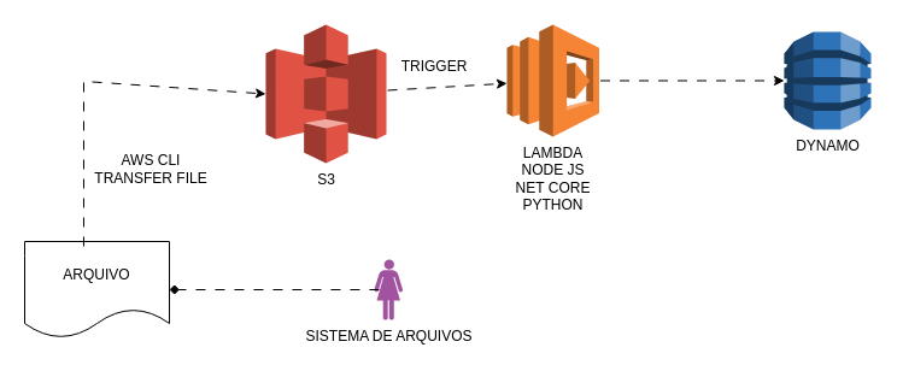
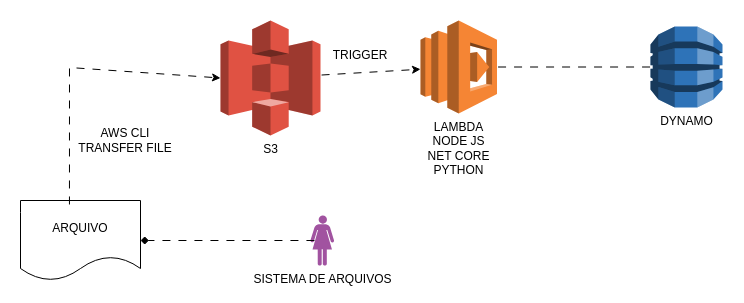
  <mxCell id="0" />
  <mxCell id="1" parent="0" />
  <mxCell id="2" value="ARQUIVO" style="shape=document;whiteSpace=wrap;html=1;boundedLbl=1;" vertex="1" parent="1"><mxGeometry x="20" y="200" width="120" height="80" as="geometry" /></mxCell>
  <mxCell id="3" value="S3" style="outlineConnect=0;dashed=0;verticalLabelPosition=bottom;verticalAlign=top;align=center;html=1;shape=mxgraph.aws3.s3;fillColor=#E05243;gradientColor=none;" vertex="1" parent="1"><mxGeometry x="220" y="20" width="100" height="115" as="geometry" /></mxCell>
  <mxCell id="4" value="LAMBDA&lt;div&gt;NODE JS&lt;/div&gt;&lt;div&gt;NET CORE&lt;/div&gt;&lt;div&gt;PYTHON&lt;/div&gt;" style="outlineConnect=0;dashed=0;verticalLabelPosition=bottom;verticalAlign=top;align=center;html=1;shape=mxgraph.aws3.lambda;fillColor=#F58534;gradientColor=none;" vertex="1" parent="1"><mxGeometry x="420" y="20" width="76.5" height="93" as="geometry" /></mxCell>
  <mxCell id="5" value="SISTEMA DE ARQUIVOS&lt;div&gt;&lt;br&gt;&lt;/div&gt;" style="verticalLabelPosition=bottom;sketch=0;html=1;fillColor=#A153A0;verticalAlign=top;align=center;pointerEvents=1;shape=mxgraph.cisco_safe.design.actor_1;" vertex="1" parent="1"><mxGeometry x="310" y="215" width="23.5" height="50" as="geometry" /></mxCell>
  <mxCell id="6" value="DYNAMO" style="outlineConnect=0;dashed=0;verticalLabelPosition=bottom;verticalAlign=top;align=center;html=1;shape=mxgraph.aws3.dynamo_db;fillColor=#2E73B8;gradientColor=none;" vertex="1" parent="1"><mxGeometry x="650" y="26" width="72" height="81" as="geometry" /></mxCell>
  <mxCell id="7" value="" style="endArrow=diamond;html=1;rounded=0;exitX=0.213;exitY=0.5;exitDx=0;exitDy=0;exitPerimeter=0;flowAnimation=1;" edge="1" parent="1" source="5" target="2"><mxGeometry width="50" height="50" relative="1" as="geometry"><mxPoint x="370" y="190" as="sourcePoint" /><mxPoint x="420" y="140" as="targetPoint" /></mxGeometry></mxCell>
  <mxCell id="8" value="" style="endArrow=classic;html=1;rounded=0;entryX=0;entryY=0.5;entryDx=0;entryDy=0;entryPerimeter=0;exitX=0.408;exitY=0.063;exitDx=0;exitDy=0;exitPerimeter=0;flowAnimation=1;" edge="1" parent="1" source="2" target="3"><mxGeometry width="50" height="50" relative="1" as="geometry"><mxPoint x="370" y="190" as="sourcePoint" /><mxPoint x="420" y="140" as="targetPoint" /><Array as="points"><mxPoint x="69" y="67" /></Array></mxGeometry></mxCell>
  <mxCell id="9" value="" style="endArrow=classic;html=1;rounded=0;flowAnimation=1;" edge="1" parent="1" source="3" target="4"><mxGeometry width="50" height="50" relative="1" as="geometry"><mxPoint x="370" y="190" as="sourcePoint" /><mxPoint x="420" y="140" as="targetPoint" /></mxGeometry></mxCell>
- <mxCell id="10" value="" style="endArrow=classic;html=1;rounded=0;flowAnimation=1;" edge="1" parent="1" source="4" target="6"><mxGeometry width="50" height="50" relative="1" as="geometry"><mxPoint x="370" y="190" as="sourcePoint" /><mxPoint x="420" y="140" as="targetPoint" /></mxGeometry></mxCell>
+ <mxCell id="10" value="" style="endArrow=none;html=1;rounded=0;flowAnimation=1;" edge="1" parent="1" source="4" target="6"><mxGeometry width="50" height="50" relative="1" as="geometry"><mxPoint x="370" y="190" as="sourcePoint" /><mxPoint x="420" y="140" as="targetPoint" /></mxGeometry></mxCell>
  <mxCell id="11" value="TRIGGER" style="text;html=1;align=center;verticalAlign=middle;whiteSpace=wrap;rounded=0;" vertex="1" parent="1"><mxGeometry x="330" y="40" width="60" height="30" as="geometry" /></mxCell>
  <mxCell id="12" value="AWS CLI&lt;div&gt;TRANSFER FILE&lt;/div&gt;" style="text;html=1;align=center;verticalAlign=middle;whiteSpace=wrap;rounded=0;" vertex="1" parent="1"><mxGeometry x="70" y="120" width="110" height="40" as="geometry" /></mxCell>
